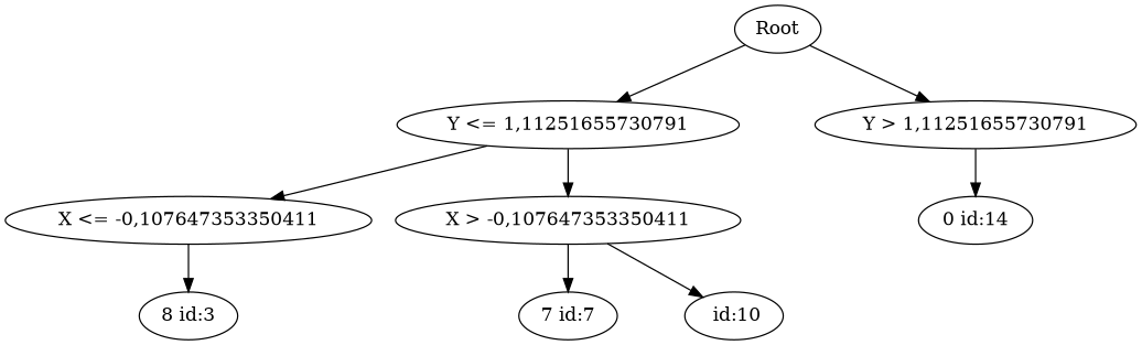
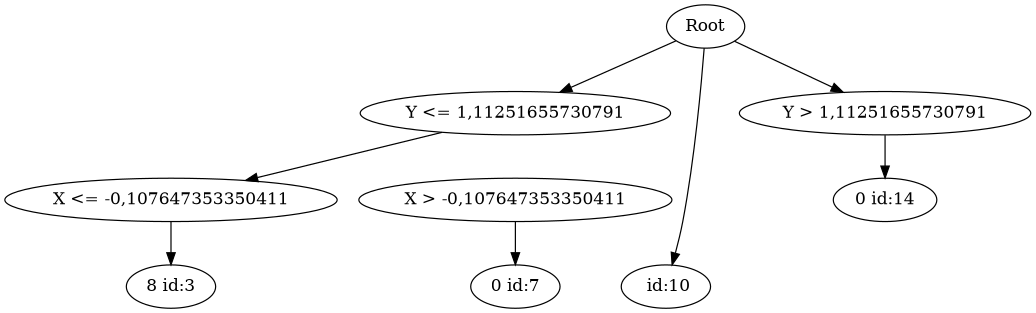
  digraph {
    Root
    "Y <= 1,11251655730791"
    " id:10"
    "Y > 1,11251655730791"
    "X <= -0,107647353350411"
    "X > -0,107647353350411"
    "0 id:14"
    n8 [label="8 id:3"]
-   "0 id:7" [label="7 id:7"]
+   "0 id:7"
    Root -> "Y <= 1,11251655730791"
-   "X > -0,107647353350411" -> " id:10"
+   Root -> " id:10"
    Root -> "Y > 1,11251655730791"
    "Y <= 1,11251655730791" -> "X <= -0,107647353350411"
-   "Y <= 1,11251655730791" -> "X > -0,107647353350411"
    "Y > 1,11251655730791" -> "0 id:14"
    "X <= -0,107647353350411" -> n8
    "X > -0,107647353350411" -> "0 id:7"
  }
